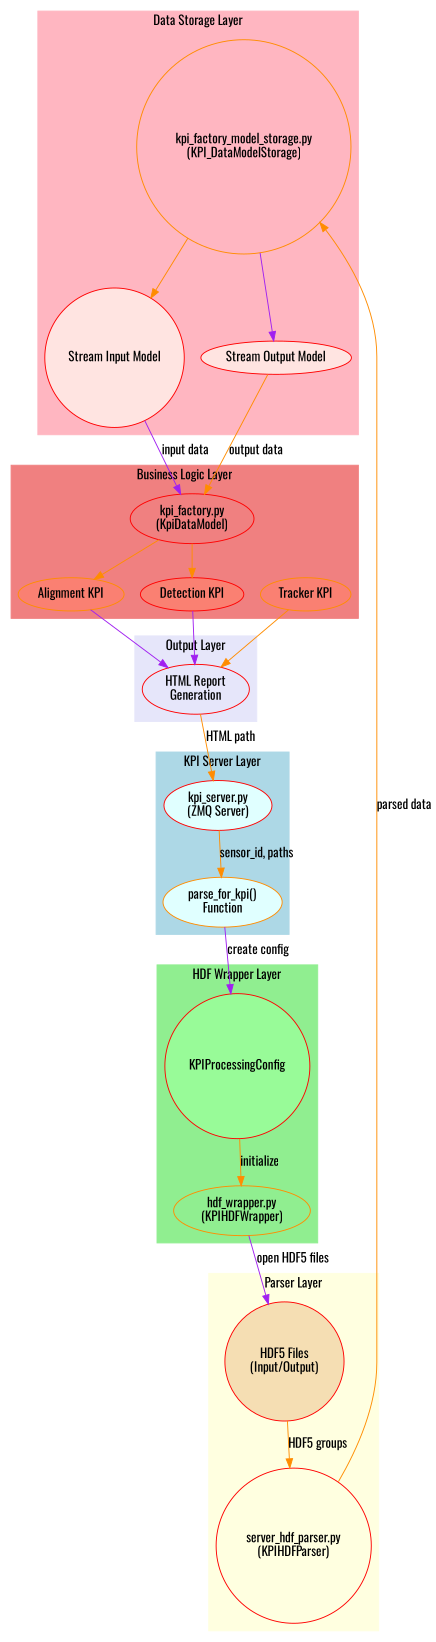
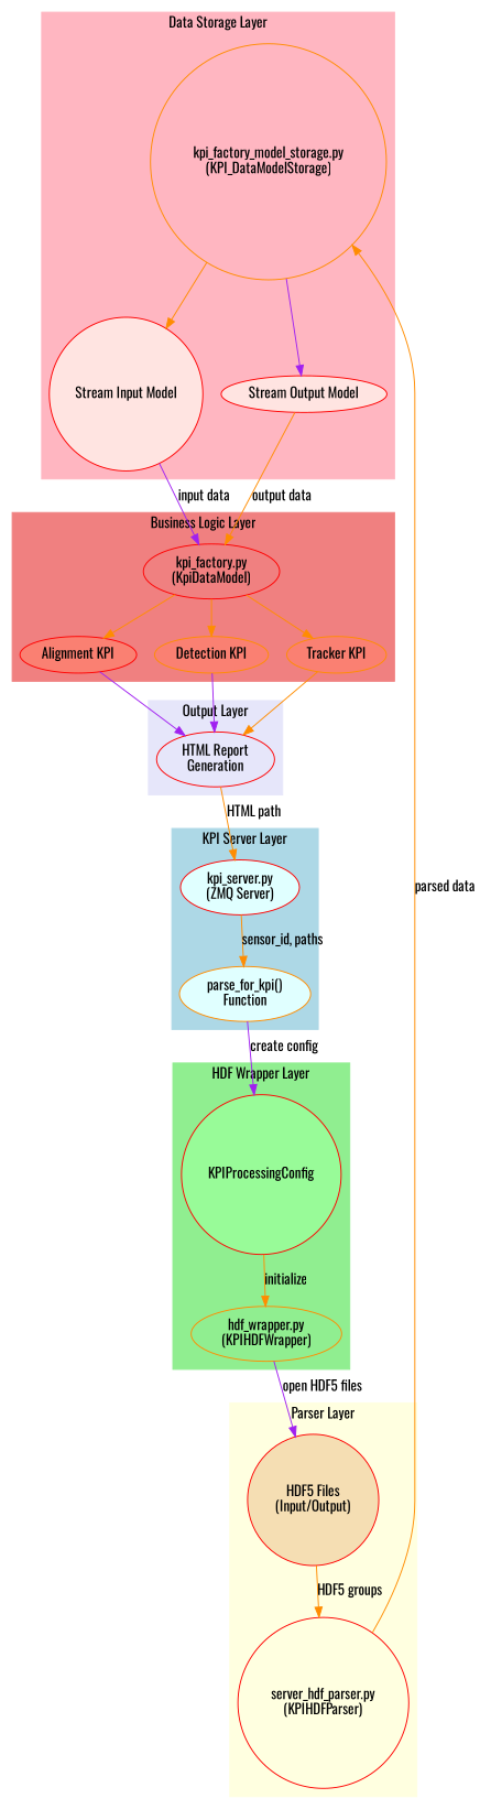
  digraph {
    fontname=Oswald
    rankdir=TB
    node [color=red fillcolor=salmon fontname=Oswald shape=ellipse style=filled]
    edge [color=darkorange fontname=Oswald]
    n1 [fillcolor=lightcyan label="kpi_server.py\n(ZMQ Server)"]
    n2 [color=darkorange fillcolor=lightcyan label="parse_for_kpi()\nFunction"]
    n3 [color=darkorange fillcolor=lightgreen label="hdf_wrapper.py\n(KPIHDFWrapper)"]
    n4 [fillcolor=palegreen label=KPIProcessingConfig shape=circle]
    n5 [fillcolor=lightyellow label="server_hdf_parser.py\n(KPIHDFParser)" shape=circle]
    n6 [fillcolor=wheat label="HDF5 Files\n(Input/Output)" shape=circle]
    n7 [color=darkorange fillcolor=lightpink label="kpi_factory_model_storage.py\n(KPI_DataModelStorage)" shape=circle]
    n8 [fillcolor=mistyrose label="Stream Input Model" shape=circle]
    n9 [fillcolor=mistyrose label="Stream Output Model"]
    n10 [fillcolor=lightcoral label="kpi_factory.py\n(KpiDataModel)"]
-   n11 [color=darkorange label="Alignment KPI"]
-   n12 [label="Detection KPI"]
+   n11 [label="Alignment KPI"]
+   n12 [color=darkorange label="Detection KPI"]
    n13 [color=darkorange label="Tracker KPI"]
    n14 [fillcolor=lavender label="HTML Report\nGeneration"]
    subgraph cluster_1 {
      color=lightblue
      label="KPI Server Layer"
      style=filled
      n1
      n2
    }
    subgraph cluster_2 {
      color=lightgreen
      label="HDF Wrapper Layer"
      style=filled
      n3
      n4
    }
    subgraph cluster_3 {
      color=lightyellow
      label="Parser Layer"
      style=filled
      n5
      n6
    }
    subgraph cluster_4 {
      color=lightpink
      label="Data Storage Layer"
      style=filled
      n7
      n8
      n9
    }
    subgraph cluster_5 {
      color=lightcoral
      label="Business Logic Layer"
      style=filled
      n10
      n11
      n12
      n13
    }
    subgraph cluster_6 {
      color=lavender
      label="Output Layer"
      style=filled
      n14
    }
    n1 -> n2 [label="sensor_id, paths"]
    n2 -> n4 [color=purple label="create config"]
    n3 -> n6 [color=purple label="open HDF5 files"]
    n4 -> n3 [label=initialize]
    n5 -> n7 [label="parsed data"]
    n6 -> n5 [label="HDF5 groups"]
    n7 -> n8
    n7 -> n9 [color=purple]
    n8 -> n10 [color=purple label="input data"]
    n9 -> n10 [label="output data"]
    n10 -> n11
    n10 -> n12
+   n10 -> n13
    n11 -> n14 [color=purple]
    n12 -> n14 [color=purple]
    n13 -> n14
    n14 -> n1 [label="HTML path"]
  }
